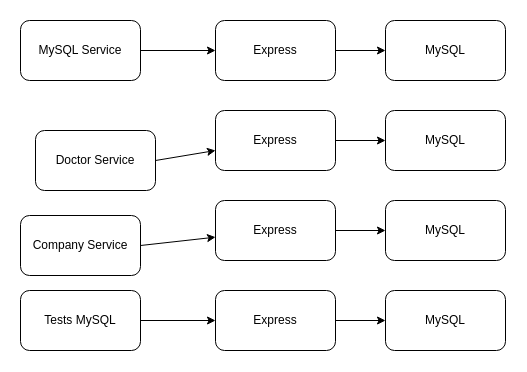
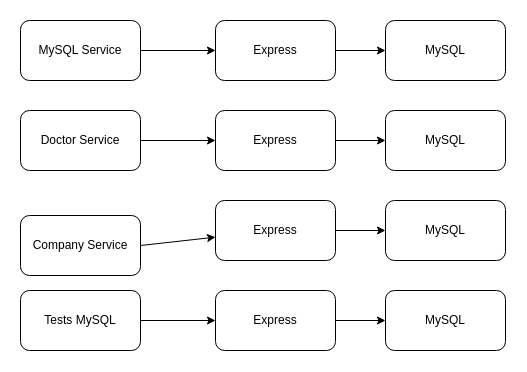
  <mxCell id="0" />
  <mxCell id="1" parent="0" />
  <mxCell id="2" style="edgeStyle=none;html=1;exitX=1;exitY=0.5;exitDx=0;exitDy=0;entryX=0;entryY=0.5;entryDx=0;entryDy=0;" edge="1" parent="1" source="3" target="11"><mxGeometry relative="1" as="geometry" /></mxCell>
  <mxCell id="3" value="MySQL Service" style="rounded=1;whiteSpace=wrap;html=1;" vertex="1" parent="1"><mxGeometry x="20" y="20" width="120" height="60" as="geometry" /></mxCell>
  <mxCell id="4" style="edgeStyle=none;html=1;exitX=1;exitY=0.5;exitDx=0;exitDy=0;" edge="1" parent="1" source="5" target="14"><mxGeometry relative="1" as="geometry" /></mxCell>
- <mxCell id="5" value="Doctor Service" style="rounded=1;whiteSpace=wrap;html=1;" vertex="1" parent="1"><mxGeometry x="35" y="130" width="120" height="60" as="geometry" /></mxCell>
+ <mxCell id="5" value="Doctor Service" style="rounded=1;whiteSpace=wrap;html=1;" vertex="1" parent="1"><mxGeometry x="20" y="110" width="120" height="60" as="geometry" /></mxCell>
  <mxCell id="6" style="edgeStyle=none;html=1;exitX=1;exitY=0.5;exitDx=0;exitDy=0;" edge="1" parent="1" source="7" target="17"><mxGeometry relative="1" as="geometry" /></mxCell>
  <mxCell id="7" value="Company Service" style="rounded=1;whiteSpace=wrap;html=1;" vertex="1" parent="1"><mxGeometry x="20" y="215" width="120" height="60" as="geometry" /></mxCell>
  <mxCell id="8" style="edgeStyle=none;html=1;exitX=1;exitY=0.5;exitDx=0;exitDy=0;entryX=0;entryY=0.5;entryDx=0;entryDy=0;" edge="1" parent="1" source="9" target="20"><mxGeometry relative="1" as="geometry" /></mxCell>
  <mxCell id="9" value="Tests MySQL" style="rounded=1;whiteSpace=wrap;html=1;" vertex="1" parent="1"><mxGeometry x="20" y="290" width="120" height="60" as="geometry" /></mxCell>
  <mxCell id="10" style="edgeStyle=none;html=1;exitX=1;exitY=0.5;exitDx=0;exitDy=0;entryX=0;entryY=0.5;entryDx=0;entryDy=0;" edge="1" parent="1" source="11" target="12"><mxGeometry relative="1" as="geometry" /></mxCell>
  <mxCell id="11" value="Express" style="rounded=1;whiteSpace=wrap;html=1;" vertex="1" parent="1"><mxGeometry x="215" y="20" width="120" height="60" as="geometry" /></mxCell>
  <mxCell id="12" value="MySQL" style="rounded=1;whiteSpace=wrap;html=1;" vertex="1" parent="1"><mxGeometry x="385" y="20" width="120" height="60" as="geometry" /></mxCell>
  <mxCell id="13" style="edgeStyle=none;html=1;exitX=1;exitY=0.5;exitDx=0;exitDy=0;entryX=0;entryY=0.5;entryDx=0;entryDy=0;" edge="1" parent="1" source="14" target="15"><mxGeometry relative="1" as="geometry" /></mxCell>
  <mxCell id="14" value="Express" style="rounded=1;whiteSpace=wrap;html=1;" vertex="1" parent="1"><mxGeometry x="215" y="110" width="120" height="60" as="geometry" /></mxCell>
  <mxCell id="15" value="MySQL" style="rounded=1;whiteSpace=wrap;html=1;" vertex="1" parent="1"><mxGeometry x="385" y="110" width="120" height="60" as="geometry" /></mxCell>
  <mxCell id="16" style="edgeStyle=none;html=1;exitX=1;exitY=0.5;exitDx=0;exitDy=0;entryX=0;entryY=0.5;entryDx=0;entryDy=0;" edge="1" parent="1" source="17" target="18"><mxGeometry relative="1" as="geometry" /></mxCell>
  <mxCell id="17" value="Express" style="rounded=1;whiteSpace=wrap;html=1;" vertex="1" parent="1"><mxGeometry x="215" y="200" width="120" height="60" as="geometry" /></mxCell>
  <mxCell id="18" value="MySQL" style="rounded=1;whiteSpace=wrap;html=1;" vertex="1" parent="1"><mxGeometry x="385" y="200" width="120" height="60" as="geometry" /></mxCell>
  <mxCell id="19" style="edgeStyle=none;html=1;exitX=1;exitY=0.5;exitDx=0;exitDy=0;entryX=0;entryY=0.5;entryDx=0;entryDy=0;" edge="1" parent="1" source="20" target="21"><mxGeometry relative="1" as="geometry" /></mxCell>
  <mxCell id="20" value="Express" style="rounded=1;whiteSpace=wrap;html=1;" vertex="1" parent="1"><mxGeometry x="215" y="290" width="120" height="60" as="geometry" /></mxCell>
  <mxCell id="21" value="MySQL" style="rounded=1;whiteSpace=wrap;html=1;" vertex="1" parent="1"><mxGeometry x="385" y="290" width="120" height="60" as="geometry" /></mxCell>
